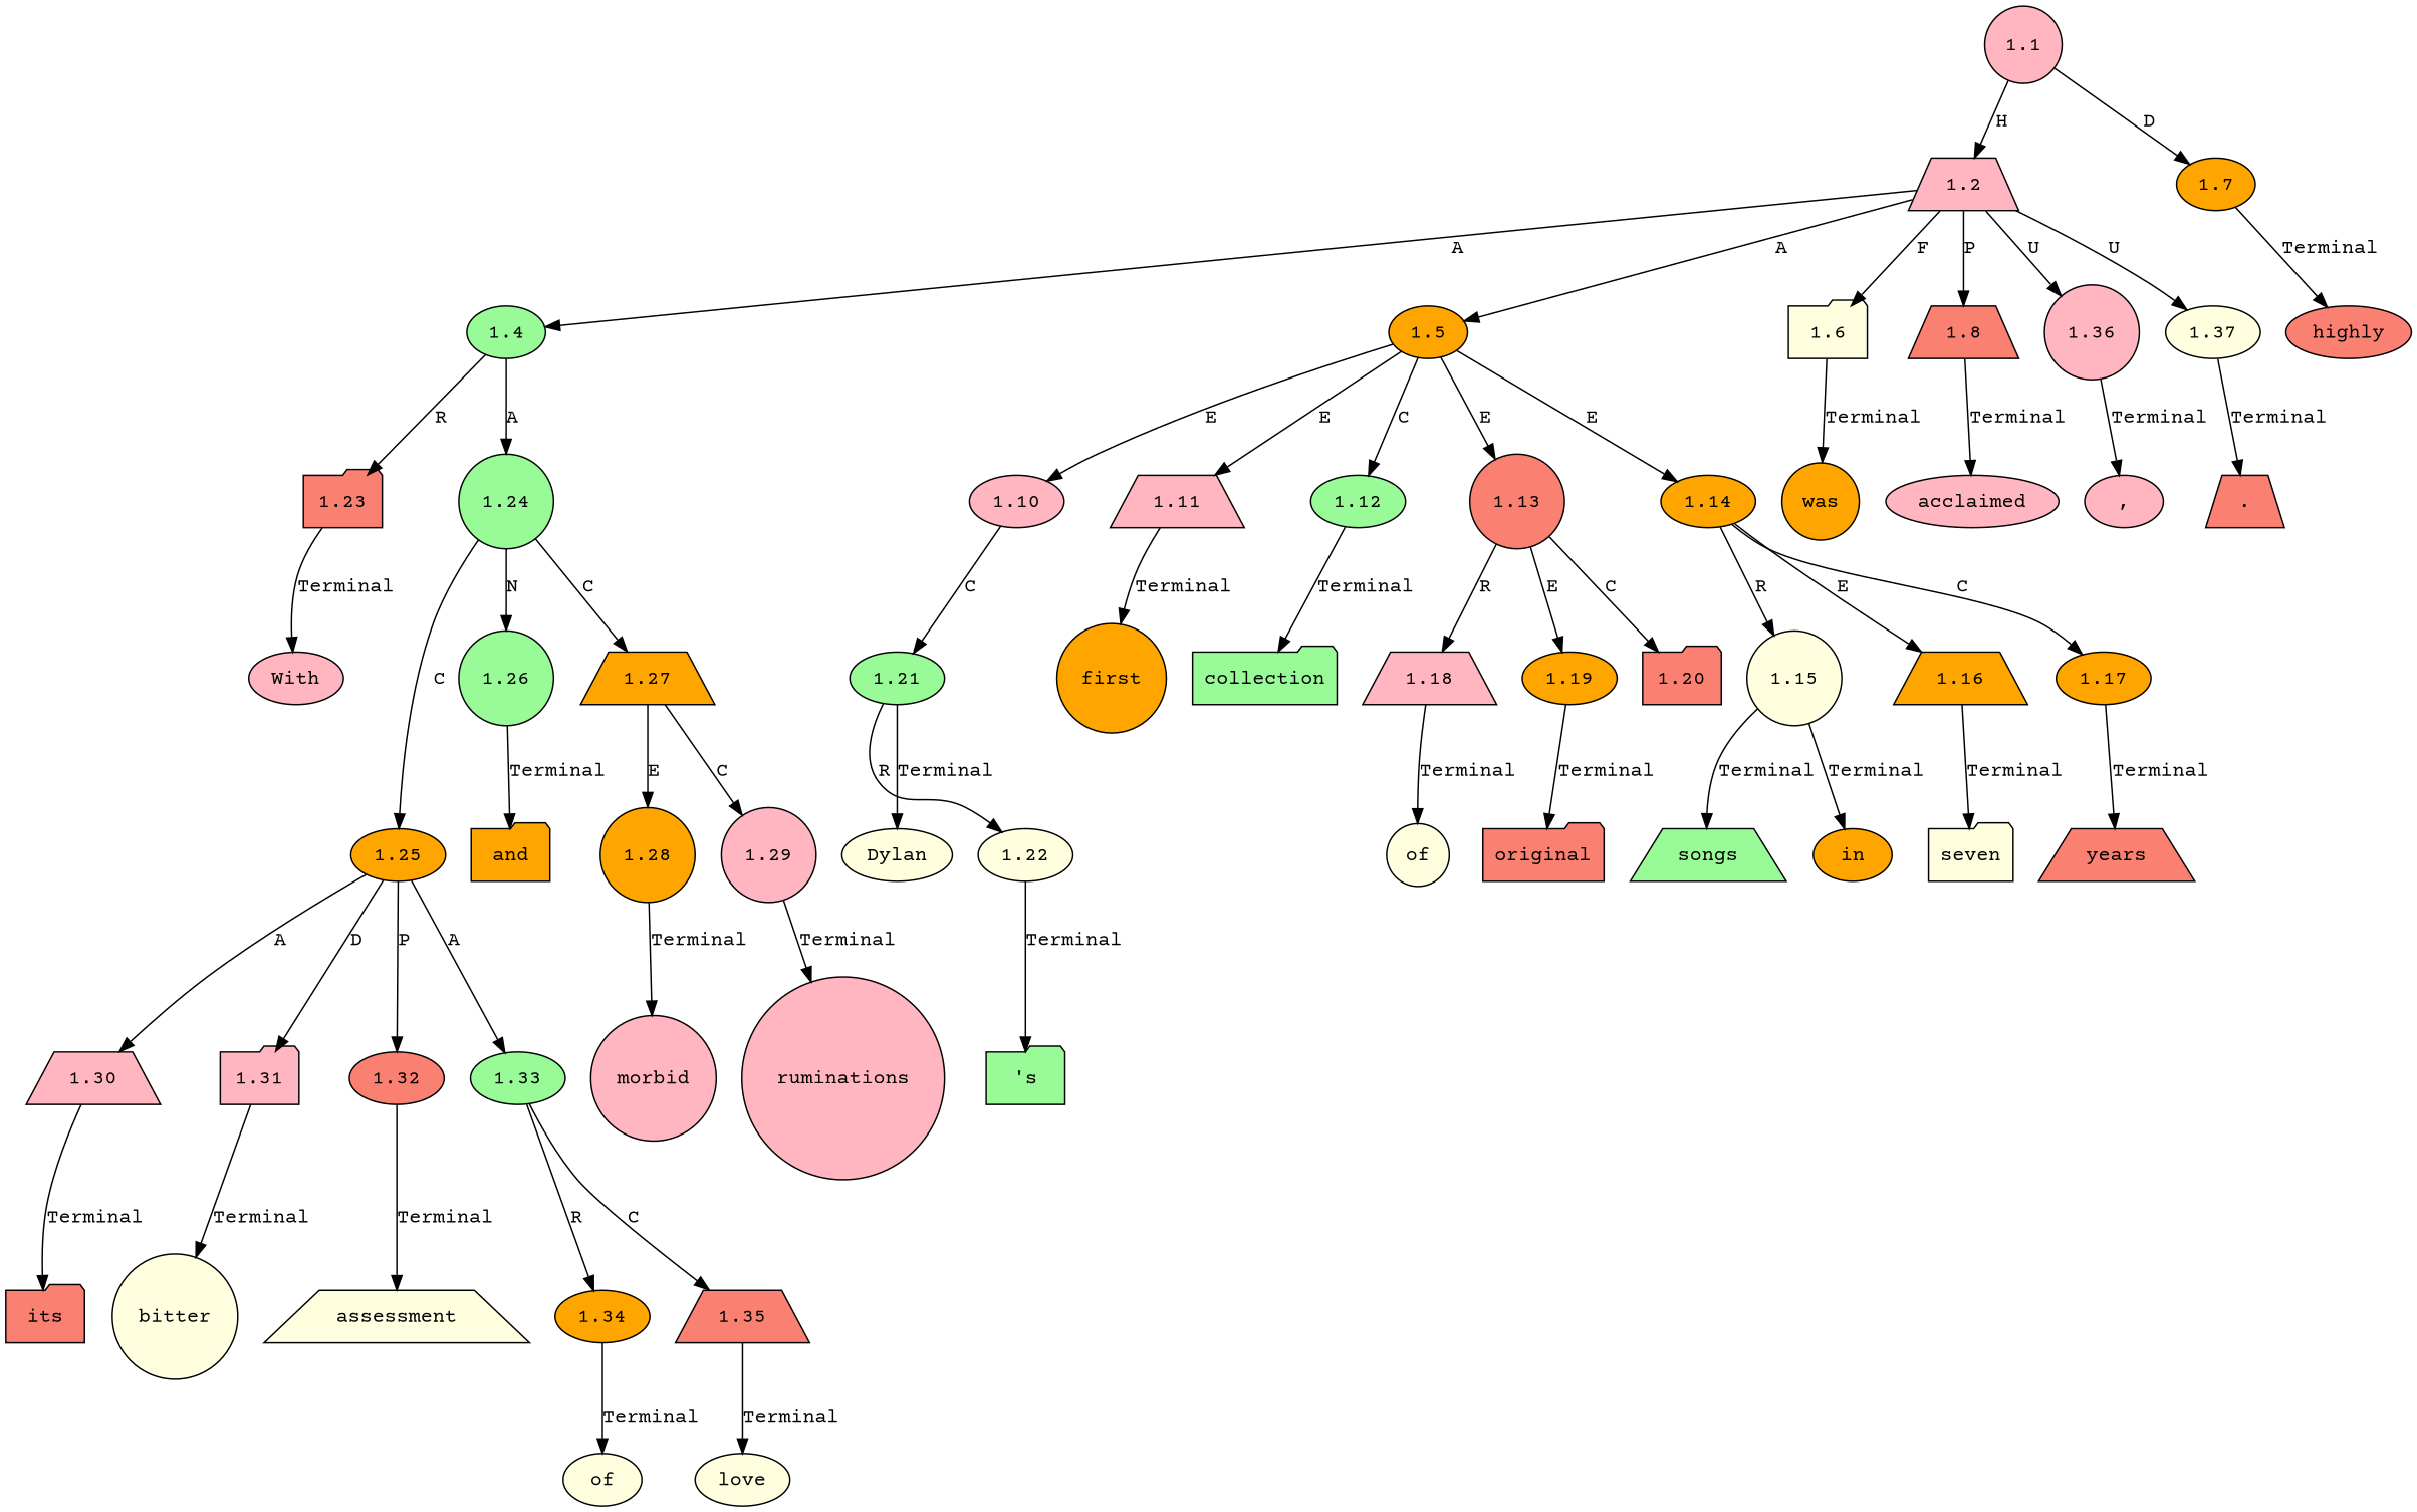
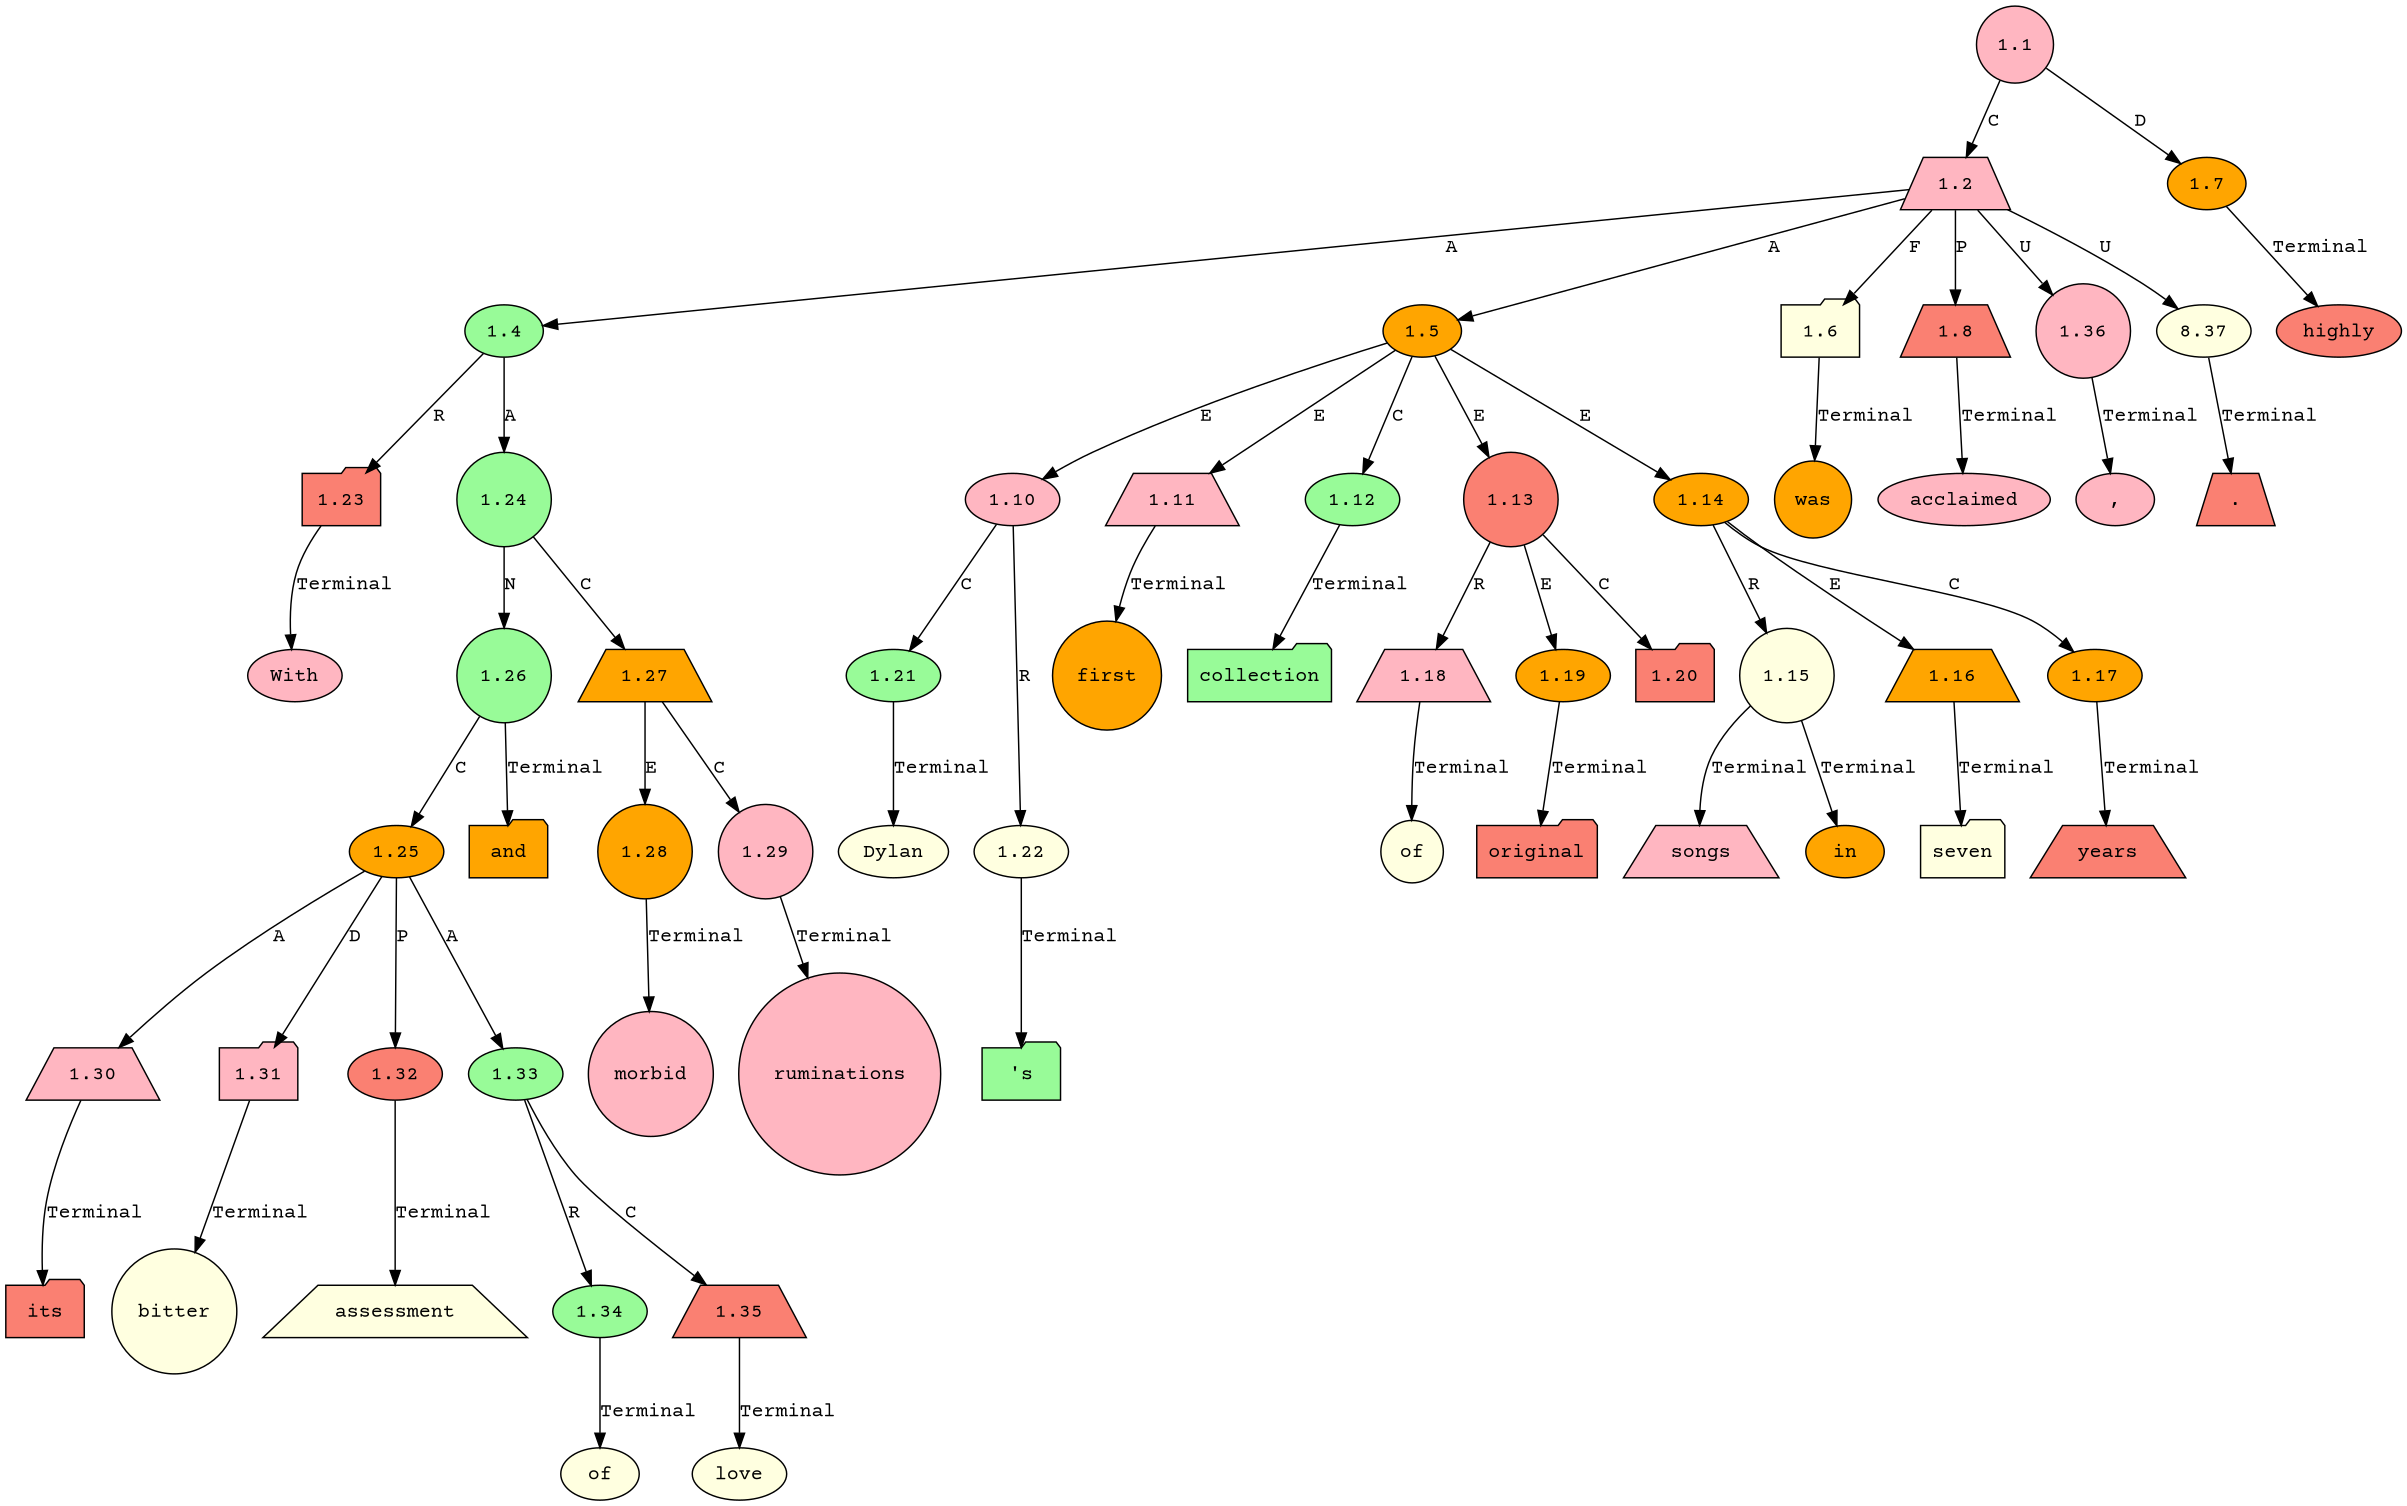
  digraph {
    fontname="Courier Prime"
    node [fillcolor=lightpink fontname="Courier Prime" ordering=out shape=ellipse style=filled]
    edge [fontname="Courier Prime" ordering=out]
    n1 [label=With]
    n2 [label=","]
    n3 [fillcolor=lightyellow label=Dylan]
    n4 [fillcolor=palegreen label="'s" shape=folder]
    n5 [fillcolor=orange label=first shape=circle]
    n6 [fillcolor=palegreen label=collection shape=folder]
    n7 [fillcolor=lightyellow label=of shape=circle]
    n8 [fillcolor=salmon label=original shape=folder]
-   n9 [fillcolor=palegreen label=songs shape=trapezium]
+   n9 [label=songs shape=trapezium]
    n10 [fillcolor=orange label=in]
    n11 [fillcolor=lightyellow label=seven shape=folder]
    n12 [fillcolor=salmon label=its shape=folder]
    n13 [fillcolor=salmon label=years shape=trapezium]
    n14 [fillcolor=orange label=was shape=circle]
    n15 [fillcolor=salmon label=highly]
    n16 [label=acclaimed]
    n17 [fillcolor=salmon label="." shape=trapezium]
    n18 [fillcolor=lightyellow label=bitter shape=circle]
    n19 [fillcolor=lightyellow label=assessment shape=trapezium]
    n20 [fillcolor=lightyellow label=of]
    n21 [fillcolor=lightyellow label=love]
    n22 [fillcolor=orange label=and shape=folder]
    n23 [label=morbid shape=circle]
    n24 [label=ruminations shape=circle]
    n25 [label=1.1 shape=circle]
    n26 [label=1.2 shape=trapezium]
    n27 [fillcolor=orange label=1.7]
    n28 [fillcolor=palegreen label=1.4]
    n29 [fillcolor=orange label=1.5]
    n30 [fillcolor=lightyellow label=1.6 shape=folder]
    n31 [fillcolor=salmon label=1.8 shape=trapezium]
    n32 [label=1.36 shape=circle]
-   n33 [fillcolor=lightyellow label=1.37]
+   n33 [fillcolor=lightyellow label=8.37]
    n34 [fillcolor=salmon label=1.23 shape=folder]
    n35 [fillcolor=palegreen label=1.24 shape=circle]
    n36 [label=1.10]
    n37 [label=1.11 shape=trapezium]
    n38 [fillcolor=palegreen label=1.12]
    n39 [fillcolor=salmon label=1.13 shape=circle]
    n40 [fillcolor=orange label=1.14]
    n41 [fillcolor=orange label=1.25]
    n42 [fillcolor=palegreen label=1.26 shape=circle]
    n43 [fillcolor=orange label=1.27 shape=trapezium]
    n44 [fillcolor=palegreen label=1.21]
    n45 [fillcolor=lightyellow label=1.22]
    n46 [label=1.18 shape=trapezium]
    n47 [fillcolor=orange label=1.19]
    n48 [fillcolor=salmon label=1.20 shape=folder]
    n49 [fillcolor=lightyellow label=1.15 shape=circle]
    n50 [fillcolor=orange label=1.16 shape=trapezium]
    n51 [fillcolor=orange label=1.17]
    n52 [label=1.30 shape=trapezium]
    n53 [label=1.31 shape=folder]
    n54 [fillcolor=salmon label=1.32]
    n55 [fillcolor=palegreen label=1.33]
    n56 [fillcolor=orange label=1.28 shape=circle]
    n57 [label=1.29 shape=circle]
-   n58 [fillcolor=orange label=1.34]
+   n58 [fillcolor=palegreen label=1.34]
    n59 [fillcolor=salmon label=1.35 shape=trapezium]
-   n25 -> n26 [label=H]
+   n25 -> n26 [label=C]
    n25 -> n27 [label=D]
    n26 -> n28 [label=A]
    n26 -> n29 [label=A]
    n26 -> n30 [label=F]
    n26 -> n31 [label=P]
    n26 -> n32 [label=U]
    n26 -> n33 [label=U]
    n27 -> n15 [label=Terminal]
    n28 -> n34 [label=R]
    n28 -> n35 [label=A]
    n29 -> n36 [label=E]
    n29 -> n37 [label=E]
    n29 -> n38 [label=C]
    n29 -> n39 [label=E]
    n29 -> n40 [label=E]
    n30 -> n14 [label=Terminal]
    n31 -> n16 [label=Terminal]
    n32 -> n2 [label=Terminal]
    n33 -> n17 [label=Terminal]
    n34 -> n1 [label=Terminal]
-   n35 -> n41 [label=C]
+   n42 -> n41 [label=C]
    n35 -> n42 [label=N]
    n35 -> n43 [label=C]
    n36 -> n44 [label=C]
-   n44 -> n45 [label=R]
+   n36 -> n45 [label=R]
    n37 -> n5 [label=Terminal]
    n38 -> n6 [label=Terminal]
    n39 -> n46 [label=R]
    n39 -> n47 [label=E]
    n39 -> n48 [label=C]
    n40 -> n49 [label=R]
    n40 -> n50 [label=E]
    n40 -> n51 [label=C]
    n41 -> n52 [label=A]
    n41 -> n53 [label=D]
    n41 -> n54 [label=P]
    n41 -> n55 [label=A]
    n42 -> n22 [label=Terminal]
    n43 -> n56 [label=E]
    n43 -> n57 [label=C]
    n44 -> n3 [label=Terminal]
    n45 -> n4 [label=Terminal]
    n46 -> n7 [label=Terminal]
    n47 -> n8 [label=Terminal]
    n49 -> n9 [label=Terminal]
    n49 -> n10 [label=Terminal]
    n50 -> n11 [label=Terminal]
    n51 -> n13 [label=Terminal]
    n52 -> n12 [label=Terminal]
    n53 -> n18 [label=Terminal]
    n54 -> n19 [label=Terminal]
    n55 -> n58 [label=R]
    n55 -> n59 [label=C]
    n56 -> n23 [label=Terminal]
    n57 -> n24 [label=Terminal]
    n58 -> n20 [label=Terminal]
    n59 -> n21 [label=Terminal]
  }
